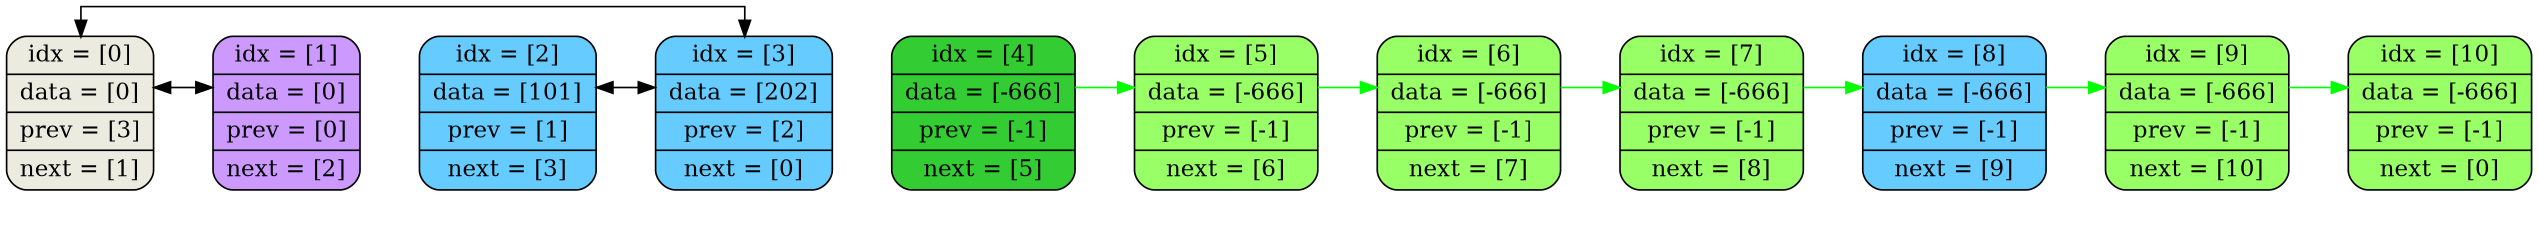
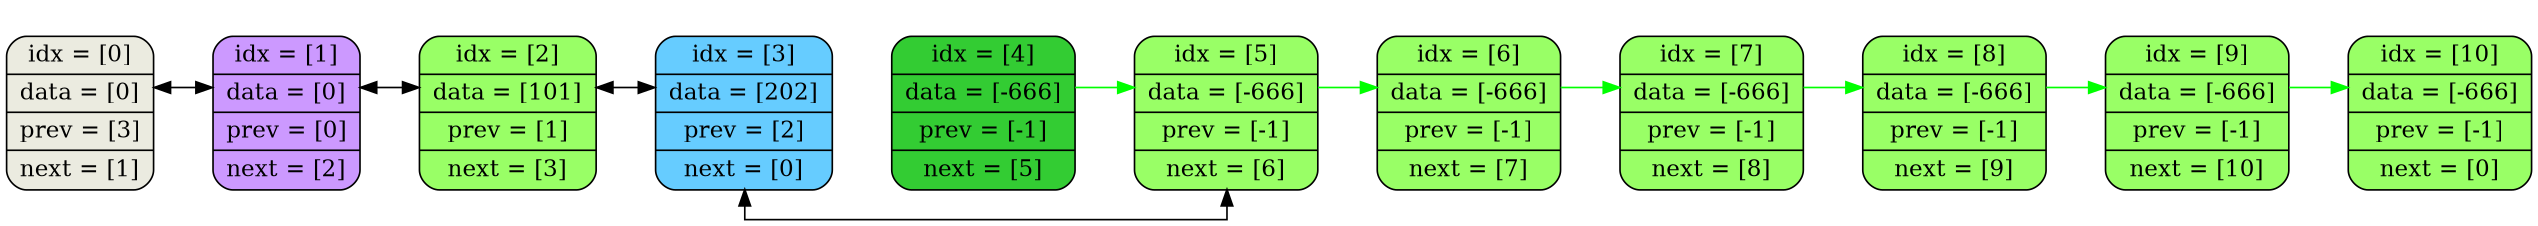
  digraph {
    rankdir=LR
    splines=ortho
    node [fillcolor="#99ff66" shape=Mrecord style=filled]
    edge [color=invis]
    n1 [fillcolor="#ebebe0" label="idx = [0] | data = [0] | prev = [3] | next = [1] "]
    n2 [fillcolor="#cc99ff" label="idx = [1] | data = [0] | prev = [0] | next = [2] "]
-   n3 [fillcolor="#66ccff" label="idx = [2] | data = [101] | prev = [1] | next = [3] "]
+   n3 [label="idx = [2] | data = [101] | prev = [1] | next = [3] "]
    n4 [fillcolor="#66ccff" label="idx = [3] | data = [202] | prev = [2] | next = [0] "]
    n5 [fillcolor="#33cc33" label="idx = [4] | data = [-666] | prev = [-1] | next = [5] "]
    n6 [label="idx = [5] | data = [-666] | prev = [-1] | next = [6] "]
    n7 [label="idx = [6] | data = [-666] | prev = [-1] | next = [7] "]
    n8 [label="idx = [7] | data = [-666] | prev = [-1] | next = [8] "]
-   n9 [fillcolor="#66ccff" label="idx = [8] | data = [-666] | prev = [-1] | next = [9] "]
+   n9 [label="idx = [8] | data = [-666] | prev = [-1] | next = [9] "]
    n10 [label="idx = [9] | data = [-666] | prev = [-1] | next = [10] "]
    n11 [label="idx = [10] | data = [-666] | prev = [-1] | next = [0] "]
    n1 -> n2
    n1 -> n2 [color=black constraint=false dir=both]
    n2 -> n3
+   n2 -> n3 [color=black constraint=false dir=both]
    n3 -> n4
    n3 -> n4 [color=black constraint=false dir=both]
-   n4 -> n1 [color=black constraint=false dir=both]
+   n4 -> n6 [color=black constraint=false dir=both]
    n4 -> n5
    n5 -> n6
    n5 -> n6 [color=green constraint=false]
    n6 -> n7
    n6 -> n7 [color=green constraint=false]
    n7 -> n8
    n7 -> n8 [color=green constraint=false]
    n8 -> n9
    n8 -> n9 [color=green constraint=false]
    n9 -> n10
    n9 -> n10 [color=green constraint=false]
    n10 -> n11
    n10 -> n11 [color=green constraint=false]
  }
